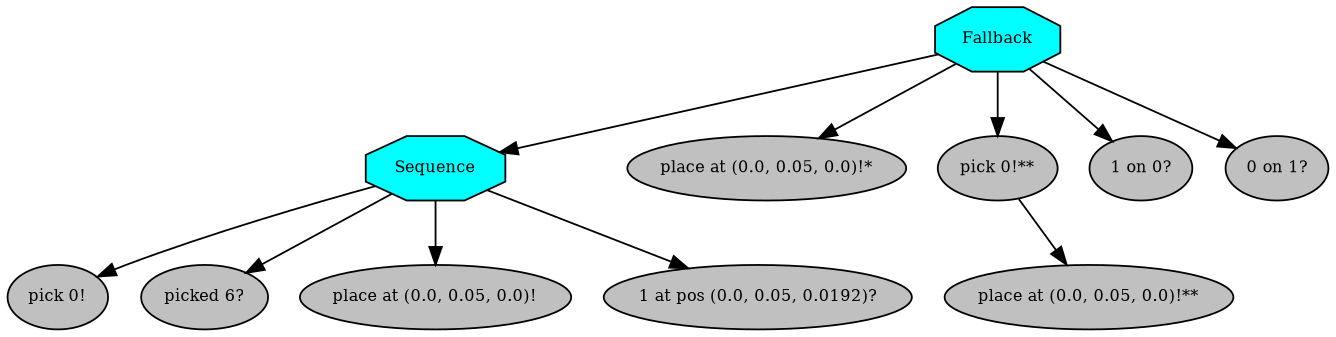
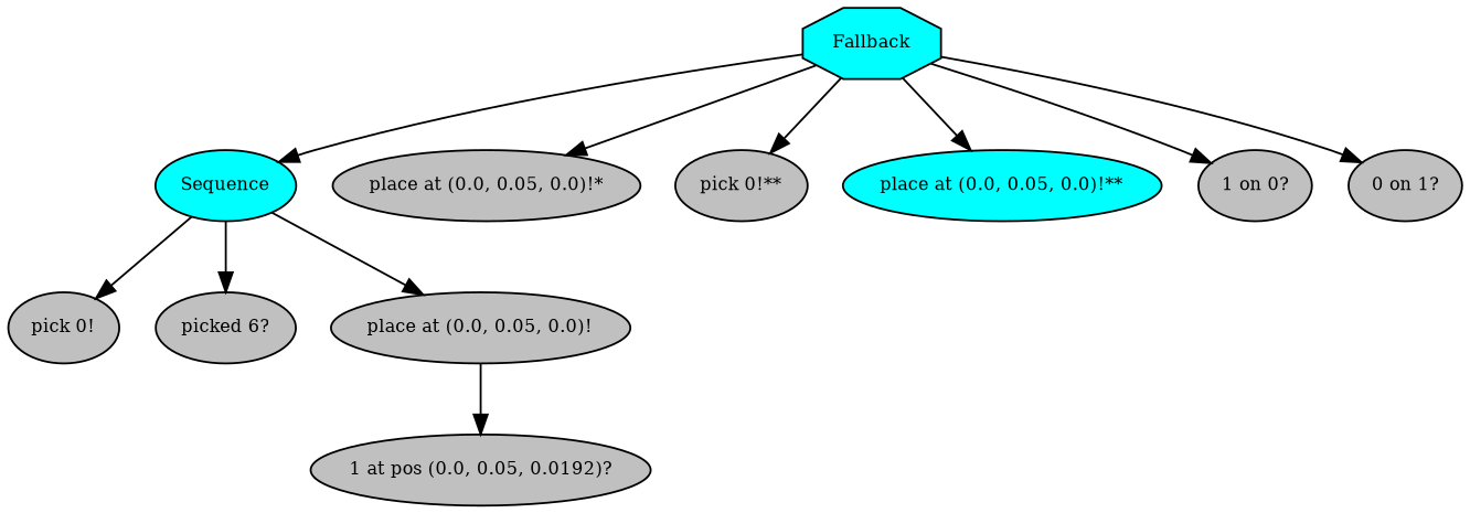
  digraph {
    fontname="times-roman"
    ordering=out
    node [fillcolor=gray fontcolor=black fontname="times-roman" fontsize=9 shape=ellipse style=filled]
    edge [fontname="times-roman"]
    n1 [fillcolor=cyan label=Fallback shape=octagon]
-   n2 [fillcolor=cyan label=Sequence shape=octagon]
+   n2 [fillcolor=cyan label=Sequence]
    n3 [label="place at (0.0, 0.05, 0.0)!*"]
    n4 [label="pick 0!**"]
-   n5 [label="place at (0.0, 0.05, 0.0)!**"]
+   n5 [fillcolor=cyan label="place at (0.0, 0.05, 0.0)!**"]
    n6 [label="1 on 0?"]
    n7 [label="0 on 1?"]
    n8 [label="pick 0!"]
    n9 [label="picked 6?"]
    n10 [label="place at (0.0, 0.05, 0.0)!"]
    n11 [label="1 at pos (0.0, 0.05, 0.0192)?"]
    n1 -> n2
    n1 -> n3
    n1 -> n4
-   n4 -> n5
+   n1 -> n5
    n1 -> n6
    n1 -> n7
    n2 -> n8
    n2 -> n9
    n2 -> n10
-   n2 -> n11
+   n10 -> n11
  }
